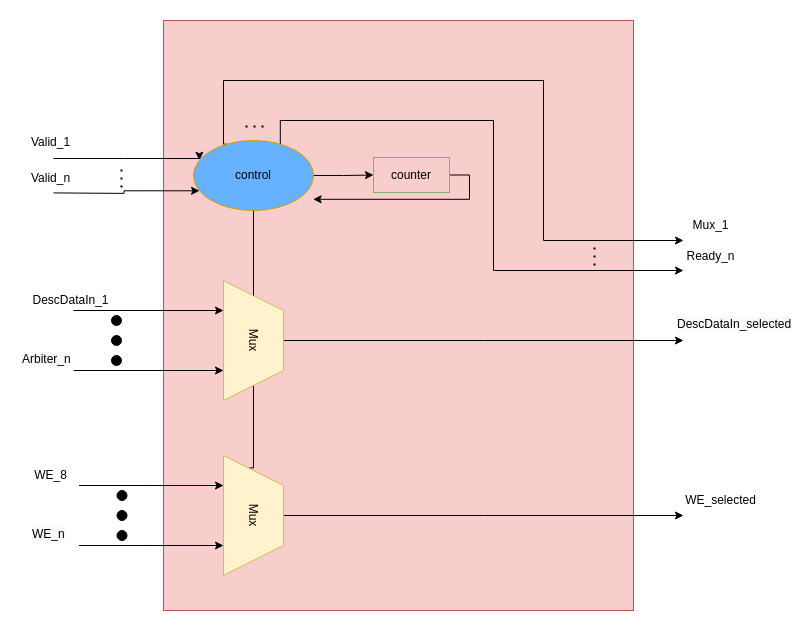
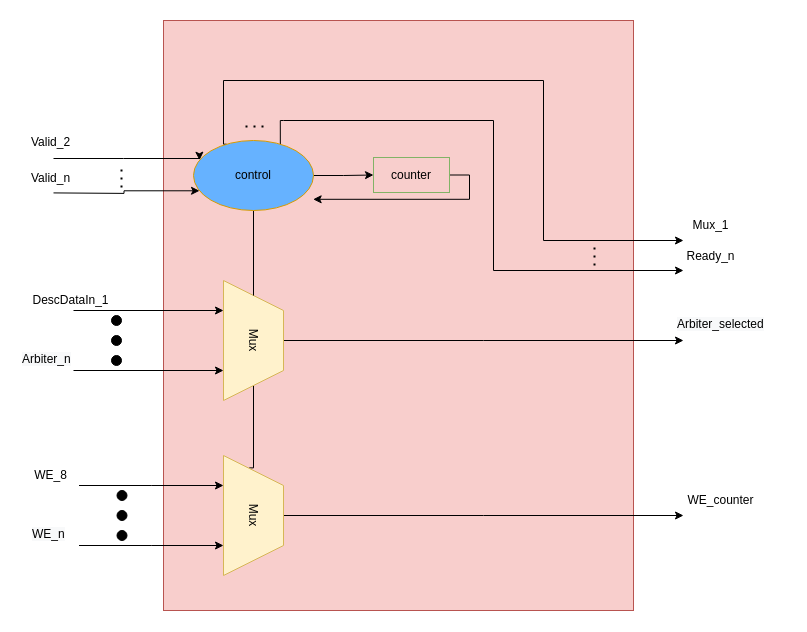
  <mxCell id="0" />
  <mxCell id="1" parent="0" />
  <mxCell id="2" value="" style="rounded=0;whiteSpace=wrap;html=1;strokeColor=#b85450;fillColor=#f8cecc;" vertex="1" parent="1"><mxGeometry x="163" y="20" width="470" height="590" as="geometry" /></mxCell>
  <mxCell id="3" style="edgeStyle=orthogonalEdgeStyle;rounded=0;orthogonalLoop=1;jettySize=auto;html=1;exitX=0.25;exitY=1;exitDx=0;exitDy=0;endArrow=none;endFill=0;startArrow=classic;startFill=1;" edge="1" parent="1" source="7"><mxGeometry relative="1" as="geometry"><mxPoint x="73" y="310" as="targetPoint" /></mxGeometry></mxCell>
  <mxCell id="4" style="edgeStyle=orthogonalEdgeStyle;rounded=0;orthogonalLoop=1;jettySize=auto;html=1;exitX=0.75;exitY=1;exitDx=0;exitDy=0;endArrow=none;endFill=0;startArrow=classic;startFill=1;" edge="1" parent="1" source="7"><mxGeometry relative="1" as="geometry"><mxPoint x="73" y="370" as="targetPoint" /></mxGeometry></mxCell>
  <mxCell id="5" style="edgeStyle=orthogonalEdgeStyle;rounded=0;orthogonalLoop=1;jettySize=auto;html=1;exitX=0.5;exitY=0;exitDx=0;exitDy=0;endArrow=classic;endFill=1;" edge="1" parent="1" source="7"><mxGeometry relative="1" as="geometry"><mxPoint x="683" y="340" as="targetPoint" /></mxGeometry></mxCell>
  <mxCell id="6" style="edgeStyle=orthogonalEdgeStyle;rounded=0;orthogonalLoop=1;jettySize=auto;html=1;exitX=1;exitY=0.5;exitDx=0;exitDy=0;endArrow=none;endFill=0;entryX=0.103;entryY=0.57;entryDx=0;entryDy=0;entryPerimeter=0;" edge="1" parent="1" source="7" target="16"><mxGeometry relative="1" as="geometry"><Array as="points"><mxPoint x="253" y="467" /></Array></mxGeometry></mxCell>
  <mxCell id="7" value="Mux" style="shape=trapezoid;perimeter=trapezoidPerimeter;whiteSpace=wrap;html=1;fixedSize=1;rotation=90;size=30;fillColor=#fff2cc;strokeColor=#d6b656;" vertex="1" parent="1"><mxGeometry x="193" y="310" width="120" height="60" as="geometry" /></mxCell>
  <mxCell id="8" value="" style="ellipse;whiteSpace=wrap;html=1;aspect=fixed;strokeColor=#000000;fillColor=#000000;" vertex="1" parent="1"><mxGeometry x="111" y="315" width="10" height="10" as="geometry" /></mxCell>
  <mxCell id="9" value="" style="ellipse;whiteSpace=wrap;html=1;aspect=fixed;strokeColor=#000000;fillColor=#000000;" vertex="1" parent="1"><mxGeometry x="111" y="335" width="10" height="10" as="geometry" /></mxCell>
  <mxCell id="10" value="" style="ellipse;whiteSpace=wrap;html=1;aspect=fixed;strokeColor=#000000;fillColor=#000000;" vertex="1" parent="1"><mxGeometry x="111" y="355" width="10" height="10" as="geometry" /></mxCell>
  <mxCell id="11" value="DescDataIn_1" style="text;html=1;align=center;verticalAlign=middle;resizable=0;points=[];autosize=1;strokeColor=none;fillColor=none;" vertex="1" parent="1"><mxGeometry x="20" y="285" width="100" height="30" as="geometry" /></mxCell>
  <mxCell id="12" value="&lt;span style=&quot;color: rgb(0, 0, 0); font-family: Helvetica; font-size: 12px; font-style: normal; font-variant-ligatures: normal; font-variant-caps: normal; font-weight: 400; letter-spacing: normal; orphans: 2; text-align: center; text-indent: 0px; text-transform: none; widows: 2; word-spacing: 0px; -webkit-text-stroke-width: 0px; background-color: rgb(248, 249, 250); text-decoration-thickness: initial; text-decoration-style: initial; text-decoration-color: initial; float: none; display: inline !important;&quot;&gt;Arbiter_n&lt;/span&gt;" style="text;whiteSpace=wrap;html=1;" vertex="1" parent="1"><mxGeometry x="20" y="345" width="100" height="40" as="geometry" /></mxCell>
  <mxCell id="13" style="edgeStyle=orthogonalEdgeStyle;rounded=0;orthogonalLoop=1;jettySize=auto;html=1;exitX=0.25;exitY=1;exitDx=0;exitDy=0;endArrow=none;endFill=0;startArrow=classic;startFill=1;" edge="1" parent="1" source="16"><mxGeometry relative="1" as="geometry"><mxPoint x="78.5" y="485" as="targetPoint" /></mxGeometry></mxCell>
  <mxCell id="14" style="edgeStyle=orthogonalEdgeStyle;rounded=0;orthogonalLoop=1;jettySize=auto;html=1;exitX=0.75;exitY=1;exitDx=0;exitDy=0;endArrow=none;endFill=0;startArrow=classic;startFill=1;" edge="1" parent="1" source="16"><mxGeometry relative="1" as="geometry"><mxPoint x="78.5" y="545" as="targetPoint" /></mxGeometry></mxCell>
  <mxCell id="15" style="edgeStyle=orthogonalEdgeStyle;rounded=0;orthogonalLoop=1;jettySize=auto;html=1;exitX=0.5;exitY=0;exitDx=0;exitDy=0;endArrow=classic;endFill=1;" edge="1" parent="1" source="16"><mxGeometry relative="1" as="geometry"><mxPoint x="683" y="515" as="targetPoint" /></mxGeometry></mxCell>
  <mxCell id="16" value="Mux" style="shape=trapezoid;perimeter=trapezoidPerimeter;whiteSpace=wrap;html=1;fixedSize=1;rotation=90;size=30;fillColor=#fff2cc;strokeColor=#d6b656;" vertex="1" parent="1"><mxGeometry x="193" y="485" width="120" height="60" as="geometry" /></mxCell>
  <mxCell id="17" value="" style="ellipse;whiteSpace=wrap;html=1;aspect=fixed;strokeColor=#000000;fillColor=#000000;" vertex="1" parent="1"><mxGeometry x="116.5" y="490" width="10" height="10" as="geometry" /></mxCell>
  <mxCell id="18" value="" style="ellipse;whiteSpace=wrap;html=1;aspect=fixed;strokeColor=#000000;fillColor=#000000;" vertex="1" parent="1"><mxGeometry x="116.5" y="510" width="10" height="10" as="geometry" /></mxCell>
  <mxCell id="19" value="" style="ellipse;whiteSpace=wrap;html=1;aspect=fixed;strokeColor=#000000;fillColor=#000000;" vertex="1" parent="1"><mxGeometry x="116.5" y="530" width="10" height="10" as="geometry" /></mxCell>
  <mxCell id="20" value="WE_8" style="text;html=1;align=center;verticalAlign=middle;resizable=0;points=[];autosize=1;strokeColor=none;fillColor=none;" vertex="1" parent="1"><mxGeometry x="20" y="460" width="60" height="30" as="geometry" /></mxCell>
  <mxCell id="21" value="&lt;span style=&quot;color: rgb(0, 0, 0); font-family: Helvetica; font-size: 12px; font-style: normal; font-variant-ligatures: normal; font-variant-caps: normal; font-weight: 400; letter-spacing: normal; orphans: 2; text-align: center; text-indent: 0px; text-transform: none; widows: 2; word-spacing: 0px; -webkit-text-stroke-width: 0px; background-color: rgb(248, 249, 250); text-decoration-thickness: initial; text-decoration-style: initial; text-decoration-color: initial; float: none; display: inline !important;&quot;&gt;WE_n&lt;/span&gt;" style="text;whiteSpace=wrap;html=1;" vertex="1" parent="1"><mxGeometry x="30" y="520" width="42.5" height="40" as="geometry" /></mxCell>
  <mxCell id="22" style="edgeStyle=orthogonalEdgeStyle;rounded=0;orthogonalLoop=1;jettySize=auto;html=1;exitX=0;exitY=0.25;exitDx=0;exitDy=0;endArrow=none;endFill=0;startArrow=classic;startFill=1;" edge="1" parent="1" source="28"><mxGeometry relative="1" as="geometry"><mxPoint x="53" y="158" as="targetPoint" /><Array as="points"><mxPoint x="123" y="158" /><mxPoint x="53" y="158" /></Array></mxGeometry></mxCell>
  <mxCell id="23" style="edgeStyle=orthogonalEdgeStyle;rounded=0;orthogonalLoop=1;jettySize=auto;html=1;exitX=0;exitY=0.75;exitDx=0;exitDy=0;endArrow=none;endFill=0;startArrow=classic;startFill=1;" edge="1" parent="1" source="28"><mxGeometry relative="1" as="geometry"><mxPoint x="53" y="192.414" as="targetPoint" /></mxGeometry></mxCell>
  <mxCell id="24" style="edgeStyle=orthogonalEdgeStyle;rounded=0;orthogonalLoop=1;jettySize=auto;html=1;exitX=0.5;exitY=1;exitDx=0;exitDy=0;endArrow=none;endFill=0;" edge="1" parent="1" source="28" target="7"><mxGeometry relative="1" as="geometry" /></mxCell>
  <mxCell id="25" style="edgeStyle=orthogonalEdgeStyle;rounded=0;orthogonalLoop=1;jettySize=auto;html=1;exitX=1;exitY=0.5;exitDx=0;exitDy=0;entryX=0;entryY=0.5;entryDx=0;entryDy=0;endArrow=classic;endFill=1;" edge="1" parent="1" source="28" target="33"><mxGeometry relative="1" as="geometry" /></mxCell>
  <mxCell id="26" style="edgeStyle=orthogonalEdgeStyle;rounded=0;orthogonalLoop=1;jettySize=auto;html=1;exitX=0.25;exitY=0;exitDx=0;exitDy=0;endArrow=classic;endFill=1;" edge="1" parent="1" source="28"><mxGeometry relative="1" as="geometry"><mxPoint x="683" y="240" as="targetPoint" /><Array as="points"><mxPoint x="223" y="80" /><mxPoint x="543" y="80" /><mxPoint x="543" y="240" /></Array></mxGeometry></mxCell>
  <mxCell id="27" style="edgeStyle=orthogonalEdgeStyle;rounded=0;orthogonalLoop=1;jettySize=auto;html=1;exitX=0.75;exitY=0;exitDx=0;exitDy=0;endArrow=classic;endFill=1;" edge="1" parent="1" source="28"><mxGeometry relative="1" as="geometry"><mxPoint x="683" y="270" as="targetPoint" /><Array as="points"><mxPoint x="283" y="120" /><mxPoint x="493" y="120" /><mxPoint x="493" y="270" /><mxPoint x="673" y="270" /></Array></mxGeometry></mxCell>
  <mxCell id="28" value="control" style="ellipse;whiteSpace=wrap;html=1;fillColor=#66B2FF;strokeColor=#d79b00;" vertex="1" parent="1"><mxGeometry x="193" y="140" width="120" height="70" as="geometry" /></mxCell>
  <mxCell id="29" value="" style="endArrow=none;dashed=1;html=1;dashPattern=1 3;strokeWidth=2;rounded=0;" edge="1" parent="1"><mxGeometry width="50" height="50" relative="1" as="geometry"><mxPoint x="121" y="187" as="sourcePoint" /><mxPoint x="121" y="167" as="targetPoint" /></mxGeometry></mxCell>
- <mxCell id="30" value="Valid_1" style="text;html=1;align=center;verticalAlign=middle;resizable=0;points=[];autosize=1;strokeColor=none;fillColor=none;" vertex="1" parent="1"><mxGeometry x="20" y="127" width="60" height="30" as="geometry" /></mxCell>
+ <mxCell id="30" value="Valid_2" style="text;html=1;align=center;verticalAlign=middle;resizable=0;points=[];autosize=1;strokeColor=none;fillColor=none;" vertex="1" parent="1"><mxGeometry x="20" y="127" width="60" height="30" as="geometry" /></mxCell>
  <mxCell id="31" value="Valid_n" style="text;html=1;align=center;verticalAlign=middle;resizable=0;points=[];autosize=1;strokeColor=none;fillColor=none;" vertex="1" parent="1"><mxGeometry x="20" y="163" width="60" height="30" as="geometry" /></mxCell>
  <mxCell id="32" style="edgeStyle=orthogonalEdgeStyle;rounded=0;orthogonalLoop=1;jettySize=auto;html=1;exitX=1;exitY=0.5;exitDx=0;exitDy=0;entryX=0.997;entryY=0.84;entryDx=0;entryDy=0;entryPerimeter=0;endArrow=classic;endFill=1;" edge="1" parent="1" source="33" target="28"><mxGeometry relative="1" as="geometry"><Array as="points"><mxPoint x="469" y="175" /><mxPoint x="469" y="199" /></Array></mxGeometry></mxCell>
  <mxCell id="33" value="counter" style="rounded=0;whiteSpace=wrap;html=1;fillColor=#f8cecc;strokeColor=#82b366;" vertex="1" parent="1"><mxGeometry x="373" y="157" width="76" height="35" as="geometry" /></mxCell>
  <mxCell id="34" value="" style="endArrow=none;dashed=1;html=1;dashPattern=1 3;strokeWidth=2;rounded=0;" edge="1" parent="1"><mxGeometry width="50" height="50" relative="1" as="geometry"><mxPoint x="245" y="126" as="sourcePoint" /><mxPoint x="265" y="126" as="targetPoint" /></mxGeometry></mxCell>
  <mxCell id="35" value="" style="endArrow=none;dashed=1;html=1;dashPattern=1 3;strokeWidth=2;rounded=0;" edge="1" parent="1"><mxGeometry width="50" height="50" relative="1" as="geometry"><mxPoint x="594" y="265" as="sourcePoint" /><mxPoint x="594" y="245" as="targetPoint" /></mxGeometry></mxCell>
  <mxCell id="36" value="Mux_1" style="text;html=1;align=center;verticalAlign=middle;resizable=0;points=[];autosize=1;strokeColor=none;fillColor=none;" vertex="1" parent="1"><mxGeometry x="675" y="210" width="70" height="30" as="geometry" /></mxCell>
  <mxCell id="37" value="Ready_n" style="text;html=1;align=center;verticalAlign=middle;resizable=0;points=[];autosize=1;strokeColor=none;fillColor=none;" vertex="1" parent="1"><mxGeometry x="675" y="241" width="70" height="30" as="geometry" /></mxCell>
- <mxCell id="38" value="&lt;span style=&quot;color: rgb(0, 0, 0); font-family: Helvetica; font-size: 12px; font-style: normal; font-variant-ligatures: normal; font-variant-caps: normal; font-weight: 400; letter-spacing: normal; orphans: 2; text-align: center; text-indent: 0px; text-transform: none; widows: 2; word-spacing: 0px; -webkit-text-stroke-width: 0px; background-color: rgb(248, 249, 250); text-decoration-thickness: initial; text-decoration-style: initial; text-decoration-color: initial; float: none; display: inline !important;&quot;&gt;DescDataIn_selected&lt;/span&gt;" style="text;whiteSpace=wrap;html=1;" vertex="1" parent="1"><mxGeometry x="675" y="310" width="110" height="40" as="geometry" /></mxCell>
- <mxCell id="39" value="&lt;span style=&quot;&quot;&gt;WE_selected&lt;/span&gt;" style="text;html=1;align=center;verticalAlign=middle;resizable=0;points=[];autosize=1;strokeColor=none;fillColor=none;" vertex="1" parent="1"><mxGeometry x="675" y="485" width="90" height="30" as="geometry" /></mxCell>
+ <mxCell id="38" value="&lt;span style=&quot;color: rgb(0, 0, 0); font-family: Helvetica; font-size: 12px; font-style: normal; font-variant-ligatures: normal; font-variant-caps: normal; font-weight: 400; letter-spacing: normal; orphans: 2; text-align: center; text-indent: 0px; text-transform: none; widows: 2; word-spacing: 0px; -webkit-text-stroke-width: 0px; background-color: rgb(248, 249, 250); text-decoration-thickness: initial; text-decoration-style: initial; text-decoration-color: initial; float: none; display: inline !important;&quot;&gt;Arbiter_selected&lt;/span&gt;" style="text;whiteSpace=wrap;html=1;" vertex="1" parent="1"><mxGeometry x="675" y="310" width="110" height="40" as="geometry" /></mxCell>
+ <mxCell id="39" value="&lt;span style=&quot;&quot;&gt;WE_counter&lt;/span&gt;" style="text;html=1;align=center;verticalAlign=middle;resizable=0;points=[];autosize=1;strokeColor=none;fillColor=none;" vertex="1" parent="1"><mxGeometry x="675" y="485" width="90" height="30" as="geometry" /></mxCell>
